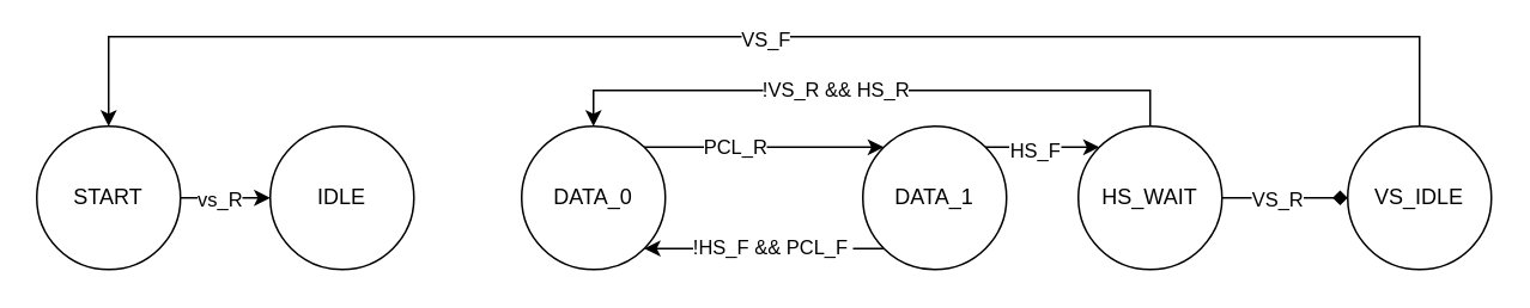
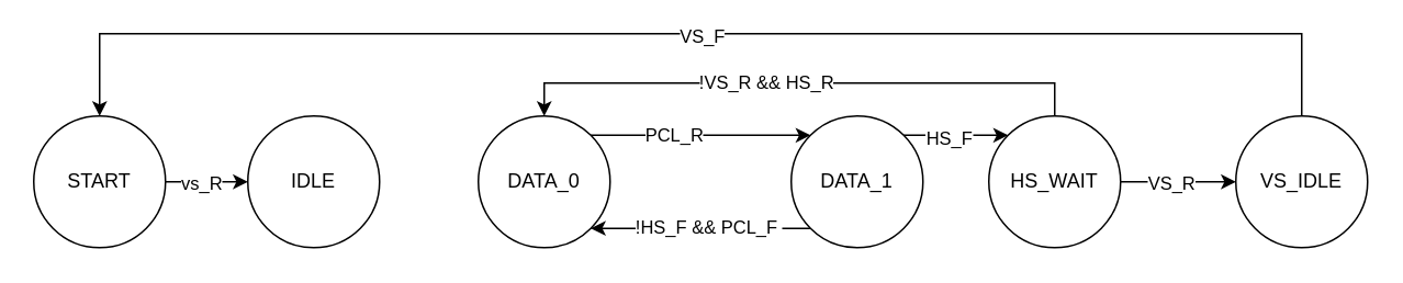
  <mxCell id="0" />
  <mxCell id="1" parent="0" />
  <mxCell id="2" value="IDLE" style="ellipse;whiteSpace=wrap;html=1;aspect=fixed;" parent="1" vertex="1"><mxGeometry x="150" y="70" width="80" height="80" as="geometry" /></mxCell>
  <mxCell id="3" style="edgeStyle=orthogonalEdgeStyle;rounded=0;orthogonalLoop=1;jettySize=auto;html=1;exitX=1;exitY=0;exitDx=0;exitDy=0;entryX=0;entryY=0;entryDx=0;entryDy=0;" parent="1" source="5" target="10" edge="1"><mxGeometry relative="1" as="geometry" /></mxCell>
  <mxCell id="4" value="PCL_R" style="edgeLabel;html=1;align=center;verticalAlign=middle;resizable=0;points=[];" parent="3" vertex="1" connectable="0"><mxGeometry x="-0.255" relative="1" as="geometry"><mxPoint as="offset" /></mxGeometry></mxCell>
  <mxCell id="5" value="DATA_0" style="ellipse;whiteSpace=wrap;html=1;aspect=fixed;" parent="1" vertex="1"><mxGeometry x="290" y="70" width="80" height="80" as="geometry" /></mxCell>
  <mxCell id="6" style="edgeStyle=orthogonalEdgeStyle;rounded=0;orthogonalLoop=1;jettySize=auto;html=1;exitX=0;exitY=1;exitDx=0;exitDy=0;entryX=1;entryY=1;entryDx=0;entryDy=0;" parent="1" source="10" target="5" edge="1"><mxGeometry relative="1" as="geometry" /></mxCell>
  <mxCell id="7" value="!HS_F &amp;amp;&amp;amp; PCL_F&amp;nbsp;" style="edgeLabel;html=1;align=center;verticalAlign=middle;resizable=0;points=[];" parent="6" vertex="1" connectable="0"><mxGeometry x="-0.075" y="-1" relative="1" as="geometry"><mxPoint as="offset" /></mxGeometry></mxCell>
  <mxCell id="8" style="edgeStyle=orthogonalEdgeStyle;rounded=0;orthogonalLoop=1;jettySize=auto;html=1;exitX=1;exitY=0;exitDx=0;exitDy=0;entryX=0;entryY=0;entryDx=0;entryDy=0;" parent="1" source="10" target="18" edge="1"><mxGeometry relative="1" as="geometry" /></mxCell>
  <mxCell id="9" value="HS_F" style="edgeLabel;html=1;align=center;verticalAlign=middle;resizable=0;points=[];" parent="8" vertex="1" connectable="0"><mxGeometry x="-0.145" y="-2" relative="1" as="geometry"><mxPoint as="offset" /></mxGeometry></mxCell>
  <mxCell id="10" value="DATA_1" style="ellipse;whiteSpace=wrap;html=1;aspect=fixed;" parent="1" vertex="1"><mxGeometry x="480" y="70" width="80" height="80" as="geometry" /></mxCell>
  <mxCell id="11" style="edgeStyle=orthogonalEdgeStyle;rounded=0;orthogonalLoop=1;jettySize=auto;html=1;exitX=0.5;exitY=0;exitDx=0;exitDy=0;entryX=0.5;entryY=0;entryDx=0;entryDy=0;" parent="1" source="13" target="21" edge="1"><mxGeometry relative="1" as="geometry"><Array as="points"><mxPoint x="790" y="20" /><mxPoint x="60" y="20" /></Array></mxGeometry></mxCell>
  <mxCell id="12" value="VS_F" style="edgeLabel;html=1;align=center;verticalAlign=middle;resizable=0;points=[];" parent="11" vertex="1" connectable="0"><mxGeometry y="1" relative="1" as="geometry"><mxPoint as="offset" /></mxGeometry></mxCell>
  <mxCell id="13" value="VS_IDLE" style="ellipse;whiteSpace=wrap;html=1;aspect=fixed;" parent="1" vertex="1"><mxGeometry x="750" y="70" width="80" height="80" as="geometry" /></mxCell>
  <mxCell id="14" style="edgeStyle=orthogonalEdgeStyle;rounded=0;orthogonalLoop=1;jettySize=auto;html=1;entryX=0.5;entryY=0;entryDx=0;entryDy=0;" parent="1" source="18" target="5" edge="1"><mxGeometry relative="1" as="geometry"><Array as="points"><mxPoint x="640" y="50" /><mxPoint x="330" y="50" /></Array></mxGeometry></mxCell>
  <mxCell id="15" value="!VS_R &amp;amp;&amp;amp; HS_R" style="edgeLabel;html=1;align=center;verticalAlign=middle;resizable=0;points=[];" parent="14" vertex="1" connectable="0"><mxGeometry x="0.122" y="-1" relative="1" as="geometry"><mxPoint as="offset" /></mxGeometry></mxCell>
- <mxCell id="16" style="edgeStyle=orthogonalEdgeStyle;rounded=0;orthogonalLoop=1;jettySize=auto;html=1;exitX=1;exitY=0.5;exitDx=0;exitDy=0;entryX=0;entryY=0.5;entryDx=0;entryDy=0;endArrow=diamond;" parent="1" source="18" target="13" edge="1"><mxGeometry relative="1" as="geometry" /></mxCell>
+ <mxCell id="16" style="edgeStyle=orthogonalEdgeStyle;rounded=0;orthogonalLoop=1;jettySize=auto;html=1;exitX=1;exitY=0.5;exitDx=0;exitDy=0;entryX=0;entryY=0.5;entryDx=0;entryDy=0;" parent="1" source="18" target="13" edge="1"><mxGeometry relative="1" as="geometry" /></mxCell>
  <mxCell id="17" value="VS_R" style="edgeLabel;html=1;align=center;verticalAlign=middle;resizable=0;points=[];" parent="16" vertex="1" connectable="0"><mxGeometry x="-0.146" relative="1" as="geometry"><mxPoint as="offset" /></mxGeometry></mxCell>
  <mxCell id="18" value="HS_WAIT" style="ellipse;whiteSpace=wrap;html=1;aspect=fixed;" parent="1" vertex="1"><mxGeometry x="600" y="70" width="80" height="80" as="geometry" /></mxCell>
  <mxCell id="19" value="" style="edgeStyle=orthogonalEdgeStyle;rounded=0;orthogonalLoop=1;jettySize=auto;html=1;" edge="1" parent="1" source="21" target="2"><mxGeometry relative="1" as="geometry" /></mxCell>
  <mxCell id="20" value="vs_R" style="edgeLabel;html=1;align=center;verticalAlign=middle;resizable=0;points=[];" vertex="1" connectable="0" parent="19"><mxGeometry x="-0.06" relative="1" as="geometry"><mxPoint x="-3" as="offset" /></mxGeometry></mxCell>
  <mxCell id="21" value="START" style="ellipse;whiteSpace=wrap;html=1;aspect=fixed;" vertex="1" parent="1"><mxGeometry x="20" y="70" width="80" height="80" as="geometry" /></mxCell>
